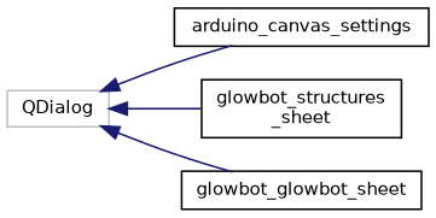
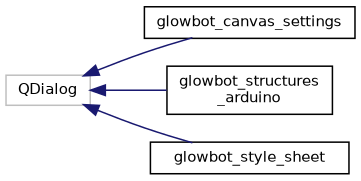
  digraph {
    rankdir=LR
    node [color=black fillcolor=white fontname=Helvetica fontsize=10 shape=record style=filled]
    edge [color=midnightblue dir=back fontname=Helvetica fontsize=10 labelfontname=Helvetica labelfontsize=10 style=solid]
    n1 [color=grey75 height=0.2 label=QDialog width=0.4]
-   n2 [height=0.2 label=arduino_canvas_settings width=0.4]
-   n3 [height=0.2 label="glowbot_structures\l_sheet" width=0.4]
-   n4 [height=0.2 label=glowbot_glowbot_sheet width=0.4]
+   n2 [height=0.2 label=glowbot_canvas_settings width=0.4]
+   n3 [height=0.2 label="glowbot_structures\l_arduino" width=0.4]
+   n4 [height=0.2 label=glowbot_style_sheet width=0.4]
    n1 -> n2
    n1 -> n3
    n1 -> n4
  }
